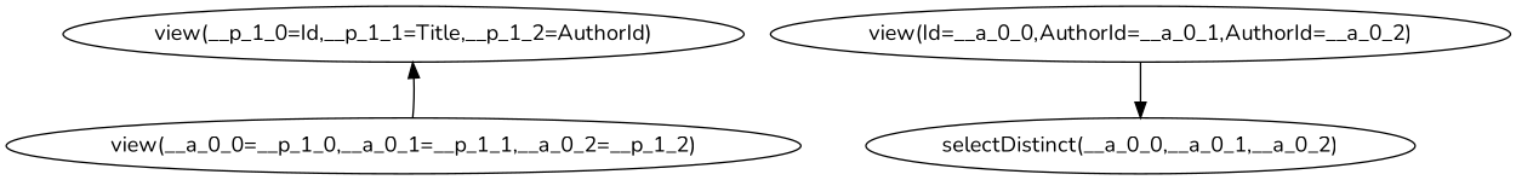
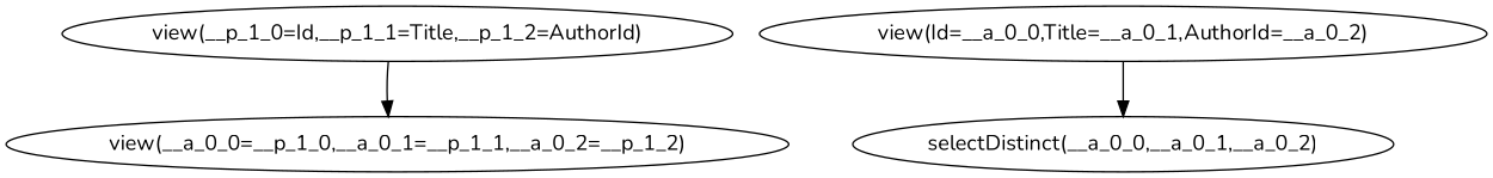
  digraph {
    fontname=Nunito
    node [fontname=Nunito]
    edge [fontname=Nunito]
    n1 [label="view(__p_1_0=Id,__p_1_1=Title,__p_1_2=AuthorId)"]
    n2 [label="view(__a_0_0=__p_1_0,__a_0_1=__p_1_1,__a_0_2=__p_1_2)"]
    n3 [label="selectDistinct(__a_0_0,__a_0_1,__a_0_2)"]
-   n4 [label="view(Id=__a_0_0,AuthorId=__a_0_1,AuthorId=__a_0_2)"]
-   n2 -> n1
+   n4 [label="view(Id=__a_0_0,Title=__a_0_1,AuthorId=__a_0_2)"]
+   n1 -> n2
    n4 -> n3
  }
